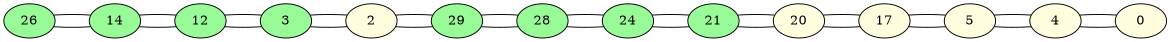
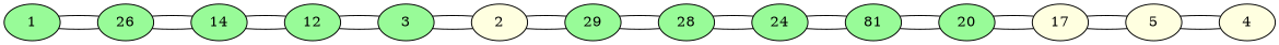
  graph {
    rankdir=LR
    node [fillcolor=palegreen style=filled]
+   n1 [label=1]
    n2 [label=26]
    n3 [label=14]
    n4 [label=12]
    n5 [label=3]
    n6 [fillcolor=lightyellow label=2]
    n7 [label=29]
    n8 [label=28]
    n9 [label=24]
-   n10 [label=21]
-   n11 [fillcolor=lightyellow label=20]
+   n10 [label=81]
+   n11 [label=20]
    n12 [fillcolor=lightyellow label=17]
    n13 [fillcolor=lightyellow label=5]
    n14 [fillcolor=lightyellow label=4]
-   n15 [fillcolor=lightyellow label=0]
+   n1 -- n2
+   n2 -- n1
    n2 -- n3
    n3 -- n2
    n3 -- n4
    n4 -- n3
    n4 -- n5
    n5 -- n4
    n5 -- n6
    n6 -- n5
    n6 -- n7
    n7 -- n6
    n7 -- n8
    n8 -- n7
    n8 -- n9
    n9 -- n8
    n9 -- n10
    n10 -- n9
    n10 -- n11
    n11 -- n10
    n11 -- n12
    n12 -- n11
    n12 -- n13
    n13 -- n12
    n13 -- n14
    n14 -- n13
-   n14 -- n15
-   n15 -- n14
  }
